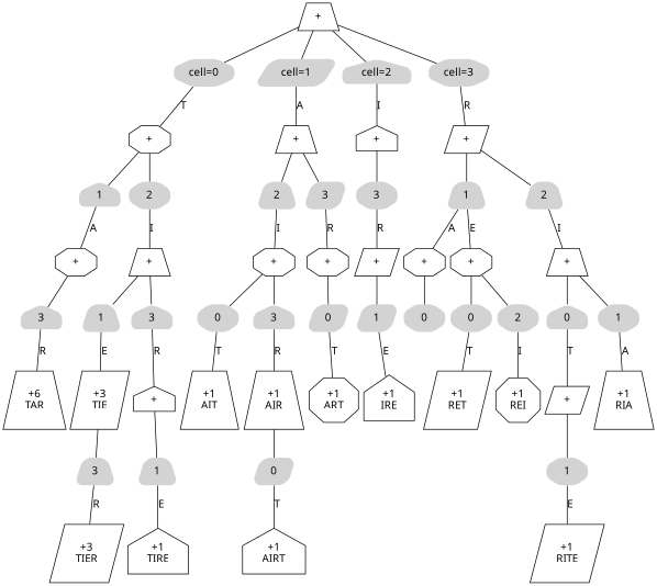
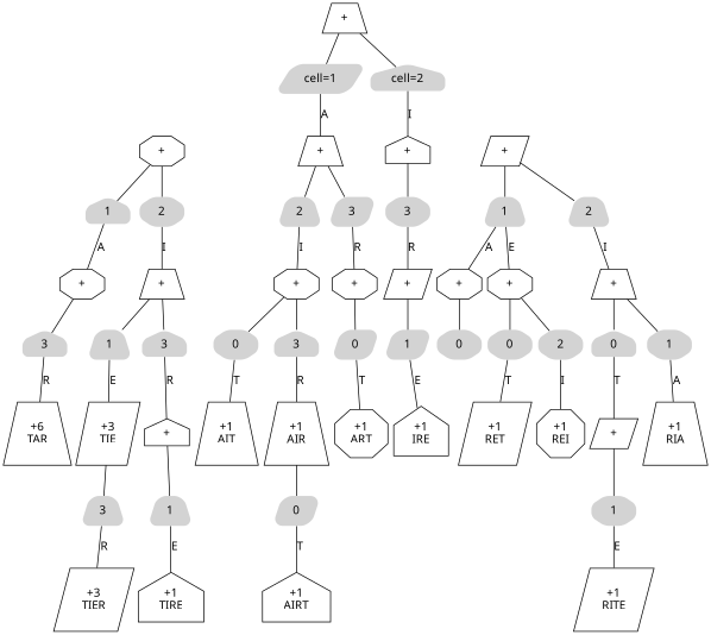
  graph {
    nodesep=0.1
    rankdir=TB
    node [fontname="Comic Sans MS" penwidth=1 shape=octagon]
    edge [fontname="Comic Sans MS"]
    n1 [label="+" shape=trapezium]
-   n2 [label="cell=0" penwidth=0 style="rounded, filled"]
    n3 [label="cell=1" penwidth=0 shape=parallelogram style="rounded, filled"]
    n4 [label="cell=2" penwidth=0 shape=house style="rounded, filled"]
-   n5 [label="cell=3" penwidth=0 style="rounded, filled"]
    n6 [label="+"]
    n7 [label="+" shape=trapezium]
    n8 [label="+" shape=house]
    n9 [label="+" shape=parallelogram]
    n10 [label=1 penwidth=0 shape=house style="rounded, filled"]
    n11 [label=2 penwidth=0 style="rounded, filled"]
    n12 [label="+"]
    n13 [label="+" shape=trapezium]
    n14 [label=3 penwidth=0 shape=house style="rounded, filled"]
    n15 [label="+6\nTAR" shape=trapezium]
    n16 [label=1 penwidth=0 shape=trapezium style="rounded, filled"]
    n17 [label=3 penwidth=0 shape=house style="rounded, filled"]
    n18 [label="+3\nTIE" shape=parallelogram]
    n19 [label="+" shape=house]
    n20 [label=3 penwidth=0 shape=trapezium style="rounded, filled"]
    n21 [label="+3\nTIER" shape=parallelogram]
    n22 [label=1 penwidth=0 shape=trapezium style="rounded, filled"]
    n23 [label="+1\nTIRE" shape=house]
    n24 [label=2 penwidth=0 shape=trapezium style="rounded, filled"]
    n25 [label=3 penwidth=0 shape=parallelogram style="rounded, filled"]
    n26 [label="+"]
    n27 [label="+"]
    n28 [label=0 penwidth=0 style="rounded, filled"]
    n29 [label=3 penwidth=0 shape=house style="rounded, filled"]
    n30 [label="+1\nAIT" shape=trapezium]
    n31 [label="+1\nAIR" shape=trapezium]
    n32 [label=0 penwidth=0 shape=parallelogram style="rounded, filled"]
    n33 [label="+1\nAIRT" shape=house]
    n34 [label=0 penwidth=0 shape=parallelogram style="rounded, filled"]
    n35 [label="+1\nART"]
    n36 [label=3 penwidth=0 style="rounded, filled"]
    n37 [label="+" shape=parallelogram]
    n38 [label=1 penwidth=0 shape=parallelogram style="rounded, filled"]
    n39 [label="+1\nIRE" shape=house]
    n40 [label=1 penwidth=0 shape=trapezium style="rounded, filled"]
    n41 [label=2 penwidth=0 shape=trapezium style="rounded, filled"]
    n42 [label="+"]
    n43 [label="+"]
    n44 [label="+" shape=trapezium]
    n45 [label=0 penwidth=0 style="rounded, filled"]
    n46 [label=0 penwidth=0 style="rounded, filled"]
    n47 [label=2 penwidth=0 style="rounded, filled"]
    n48 [label="+1\nRET" shape=parallelogram]
    n49 [label="+1\nREI"]
    n50 [label=0 penwidth=0 shape=house style="rounded, filled"]
    n51 [label=1 penwidth=0 style="rounded, filled"]
    n52 [label="+" shape=parallelogram]
    n53 [label="+1\nRIA" shape=trapezium]
    n54 [label=1 penwidth=0 style="rounded, filled"]
    n55 [label="+1\nRITE" shape=parallelogram]
-   n1 -- n2
    n1 -- n3
    n1 -- n4
-   n1 -- n5
-   n2 -- n6 [label=T]
    n3 -- n7 [label=A]
    n4 -- n8 [label=I]
-   n5 -- n9 [label=R]
    n6 -- n10
    n6 -- n11
    n7 -- n24
    n7 -- n25
    n8 -- n36
    n9 -- n40
    n9 -- n41
    n10 -- n12 [label=A]
    n11 -- n13 [label=I]
    n12 -- n14
    n13 -- n16
    n13 -- n17
    n14 -- n15 [label=R]
    n16 -- n18 [label=E]
    n17 -- n19 [label=R]
    n18 -- n20
    n19 -- n22
    n20 -- n21 [label=R]
    n22 -- n23 [label=E]
    n24 -- n26 [label=I]
    n25 -- n27 [label=R]
    n26 -- n28
    n26 -- n29
    n27 -- n34
    n28 -- n30 [label=T]
    n29 -- n31 [label=R]
    n31 -- n32
    n32 -- n33 [label=T]
    n34 -- n35 [label=T]
    n36 -- n37 [label=R]
    n37 -- n38
    n38 -- n39 [label=E]
    n40 -- n42 [label=A]
    n40 -- n43 [label=E]
    n41 -- n44 [label=I]
    n42 -- n45
    n43 -- n46
    n43 -- n47
    n44 -- n50
    n44 -- n51
    n46 -- n48 [label=T]
    n47 -- n49 [label=I]
    n50 -- n52 [label=T]
    n51 -- n53 [label=A]
    n52 -- n54
    n54 -- n55 [label=E]
  }
